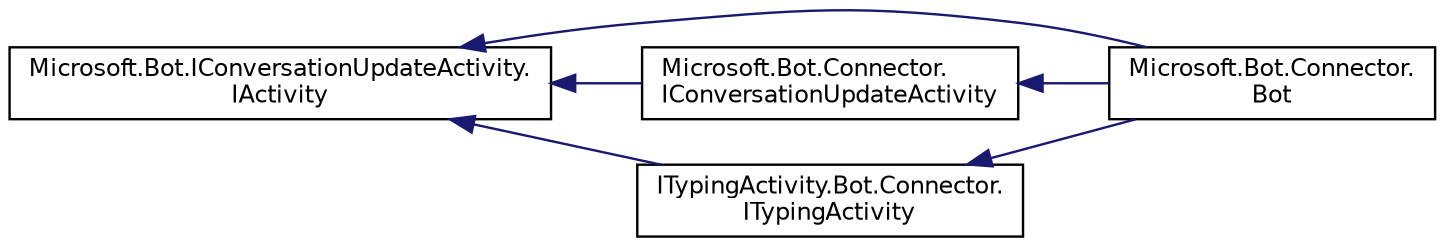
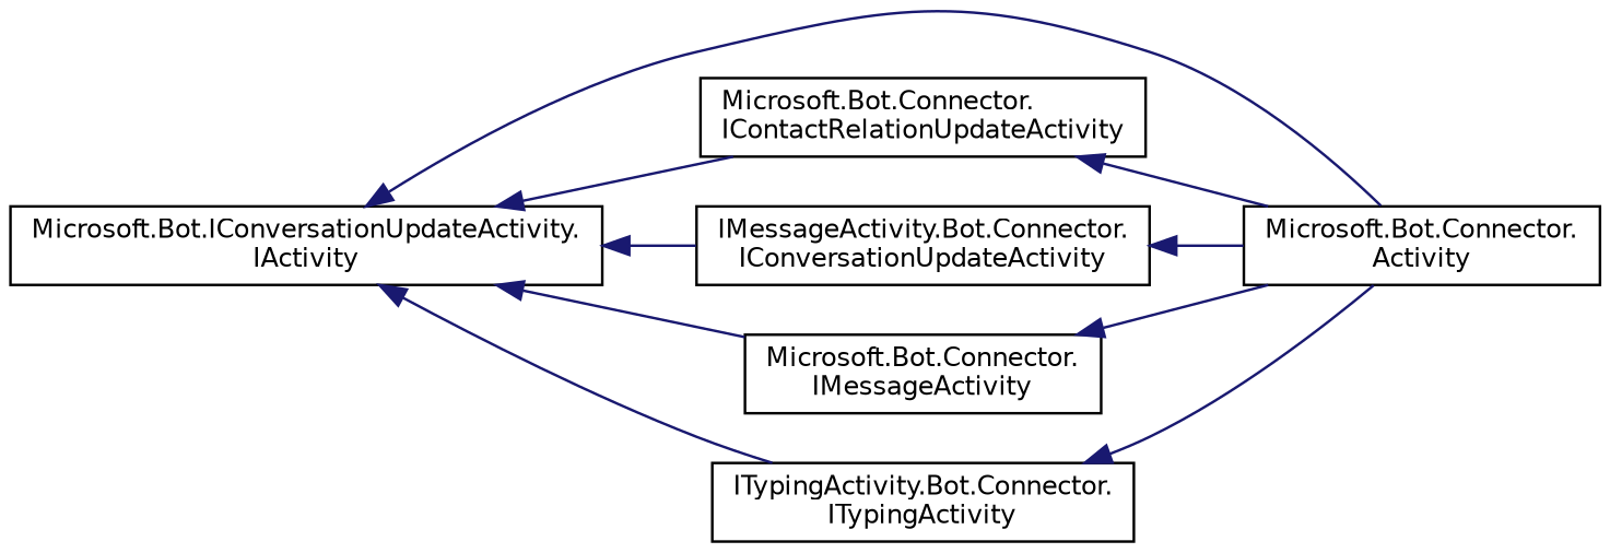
  digraph {
    rankdir=LR
    node [color=black fillcolor=white fontname=Helvetica fontsize=10 shape=record style=filled]
    edge [color=midnightblue dir=back fontname=Helvetica fontsize=10 labelfontname=Helvetica labelfontsize=10 style=solid]
    n1 [height=0.2 label="Microsoft.Bot.IConversationUpdateActivity.\lIActivity" width=0.4]
-   n2 [height=0.2 label="Microsoft.Bot.Connector.\lBot" width=0.4]
-   n4 [height=0.2 label="Microsoft.Bot.Connector.\lIConversationUpdateActivity" width=0.4]
+   n2 [height=0.2 label="Microsoft.Bot.Connector.\lActivity" width=0.4]
+   n3 [height=0.2 label="Microsoft.Bot.Connector.\lIContactRelationUpdateActivity" width=0.4]
+   n4 [height=0.2 label="IMessageActivity.Bot.Connector.\lIConversationUpdateActivity" width=0.4]
+   n5 [height=0.2 label="Microsoft.Bot.Connector.\lIMessageActivity" width=0.4]
    n6 [height=0.2 label="ITypingActivity.Bot.Connector.\lITypingActivity" width=0.4]
    n1 -> n2
+   n1 -> n3
    n1 -> n4
+   n1 -> n5
    n1 -> n6
+   n3 -> n2
    n4 -> n2
+   n5 -> n2
    n6 -> n2
  }
